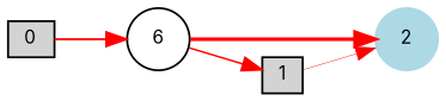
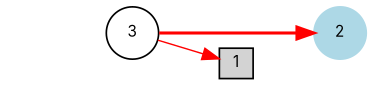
  digraph {
    fontname=Inter
    rankdir=LR
    node [fontname=Inter fontsize=9 shape=box style=filled]
    edge [color=red fontname=Inter style=solid]
-   0 [height=0.2 width=0.2]
-   3 [height=0.2 shape=circle width=0.2 label=6 style=""]
+   3 [height=0.2 shape=circle width=0.2 style=""]
    2 [color=lightblue height=0.2 shape=circle width=0.2]
    1 [height=0.2 width=0.2]
-   0 -> 3 [penwidth=1.0601374184740195]
    3 -> 2 [penwidth=1.7941961490939975]
    3 -> 1 [penwidth=0.8268147101202376]
-   1 -> 2 [penwidth=0.24421623073998197]
  }
